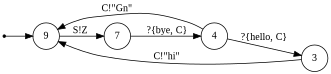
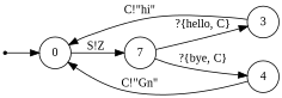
  digraph {
    fontname="Liberation Serif"
    rankdir=LR
    node [fontname="Liberation Serif" shape=circle]
    edge [fontname="Liberation Serif"]
    START [shape=point]
-   0 [label=9]
+   0
    n3 [label=7]
    3
    4
    START -> 0
    0 -> n3 [label="S!Z"]
-   4 -> 3 [label="?{hello, C}"]
+   n3 -> 3 [label="?{hello, C}"]
    n3 -> 4 [label="?{bye, C}"]
    3 -> 0 [label="C!\"hi\""]
    4 -> 0 [label="C!\"Gn\""]
  }
